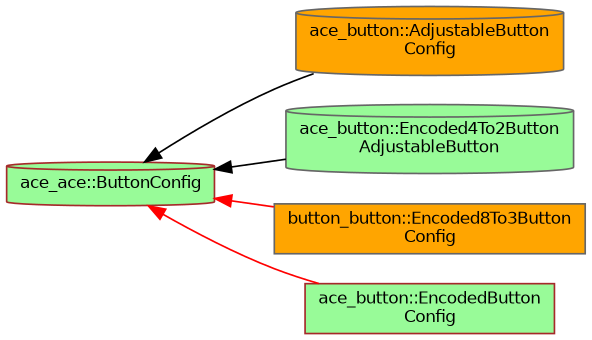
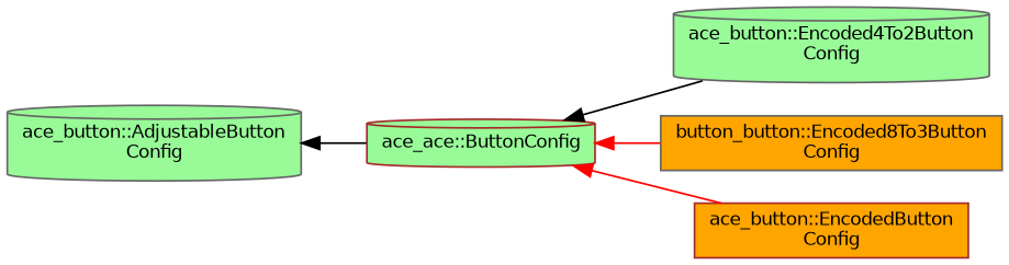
  digraph {
    rankdir=LR
    node [color=gray40 fillcolor=palegreen fontname=Helvetica fontsize=10 shape=cylinder style=filled]
    edge [color=black dir=back fontname=Helvetica fontsize=10 labelfontname=Helvetica labelfontsize=10 style=solid]
    n1 [color=brown height=0.2 label="ace_ace::ButtonConfig" width=0.4]
-   n2 [fillcolor=orange height=0.2 label="ace_button::AdjustableButton\lConfig" width=0.4]
-   n3 [height=0.2 label="ace_button::Encoded4To2Button\lAdjustableButton" width=0.4]
+   n2 [height=0.2 label="ace_button::AdjustableButton\lConfig" width=0.4]
+   n3 [height=0.2 label="ace_button::Encoded4To2Button\lConfig" width=0.4]
    n4 [fillcolor=orange height=0.2 label="button_button::Encoded8To3Button\lConfig" shape=box width=0.4]
-   n5 [color=brown height=0.2 label="ace_button::EncodedButton\lConfig" shape=box width=0.4]
-   n1 -> n2
+   n5 [color=brown fillcolor=orange height=0.2 label="ace_button::EncodedButton\lConfig" shape=box width=0.4]
+   n2 -> n1
    n1 -> n3
    n1 -> n4 [color=red]
    n1 -> n5 [color=red]
  }
